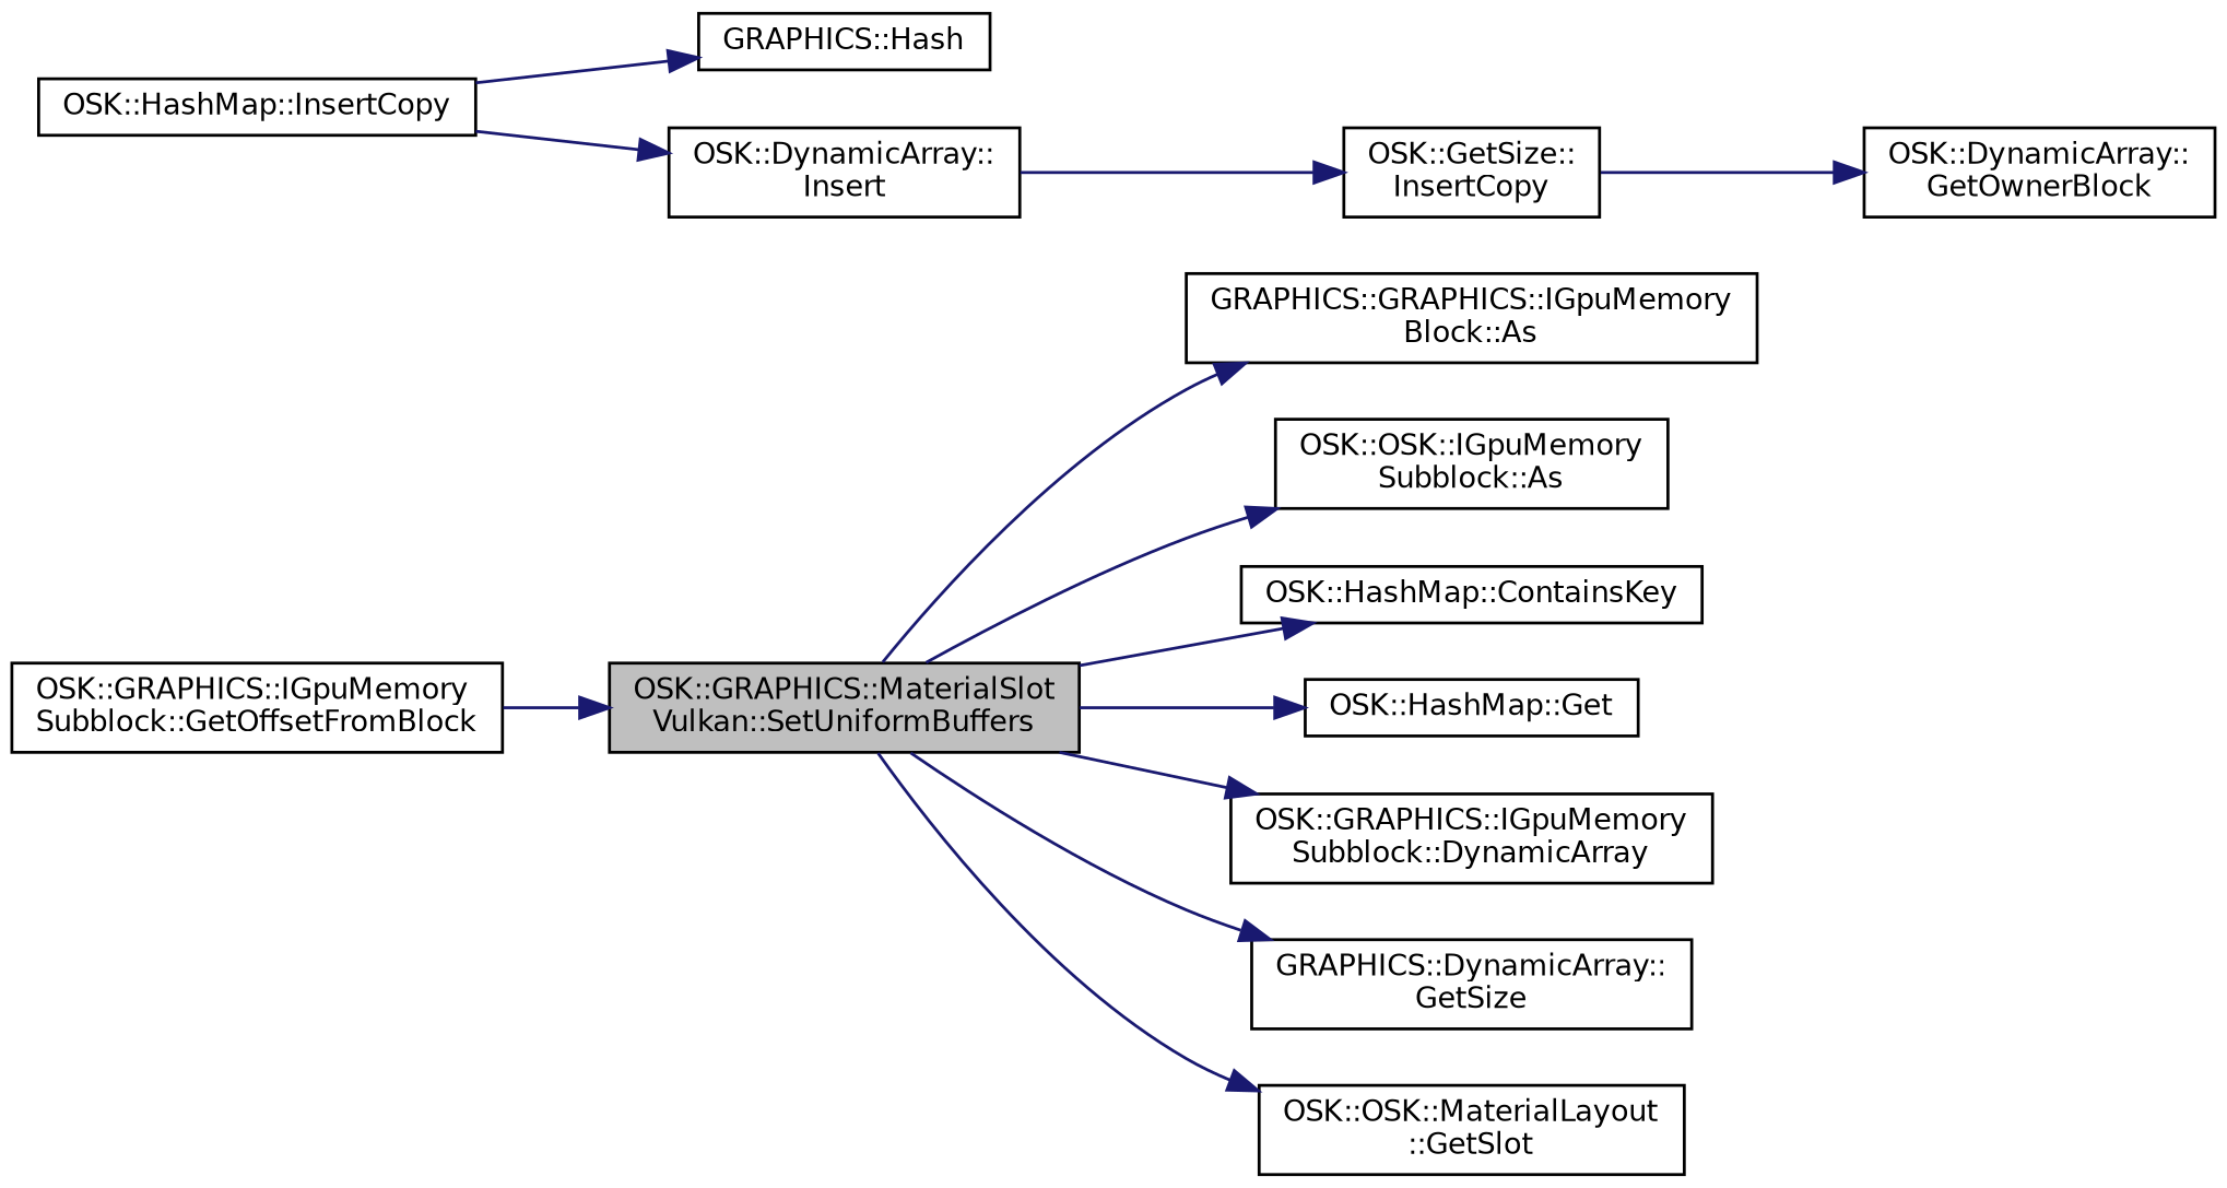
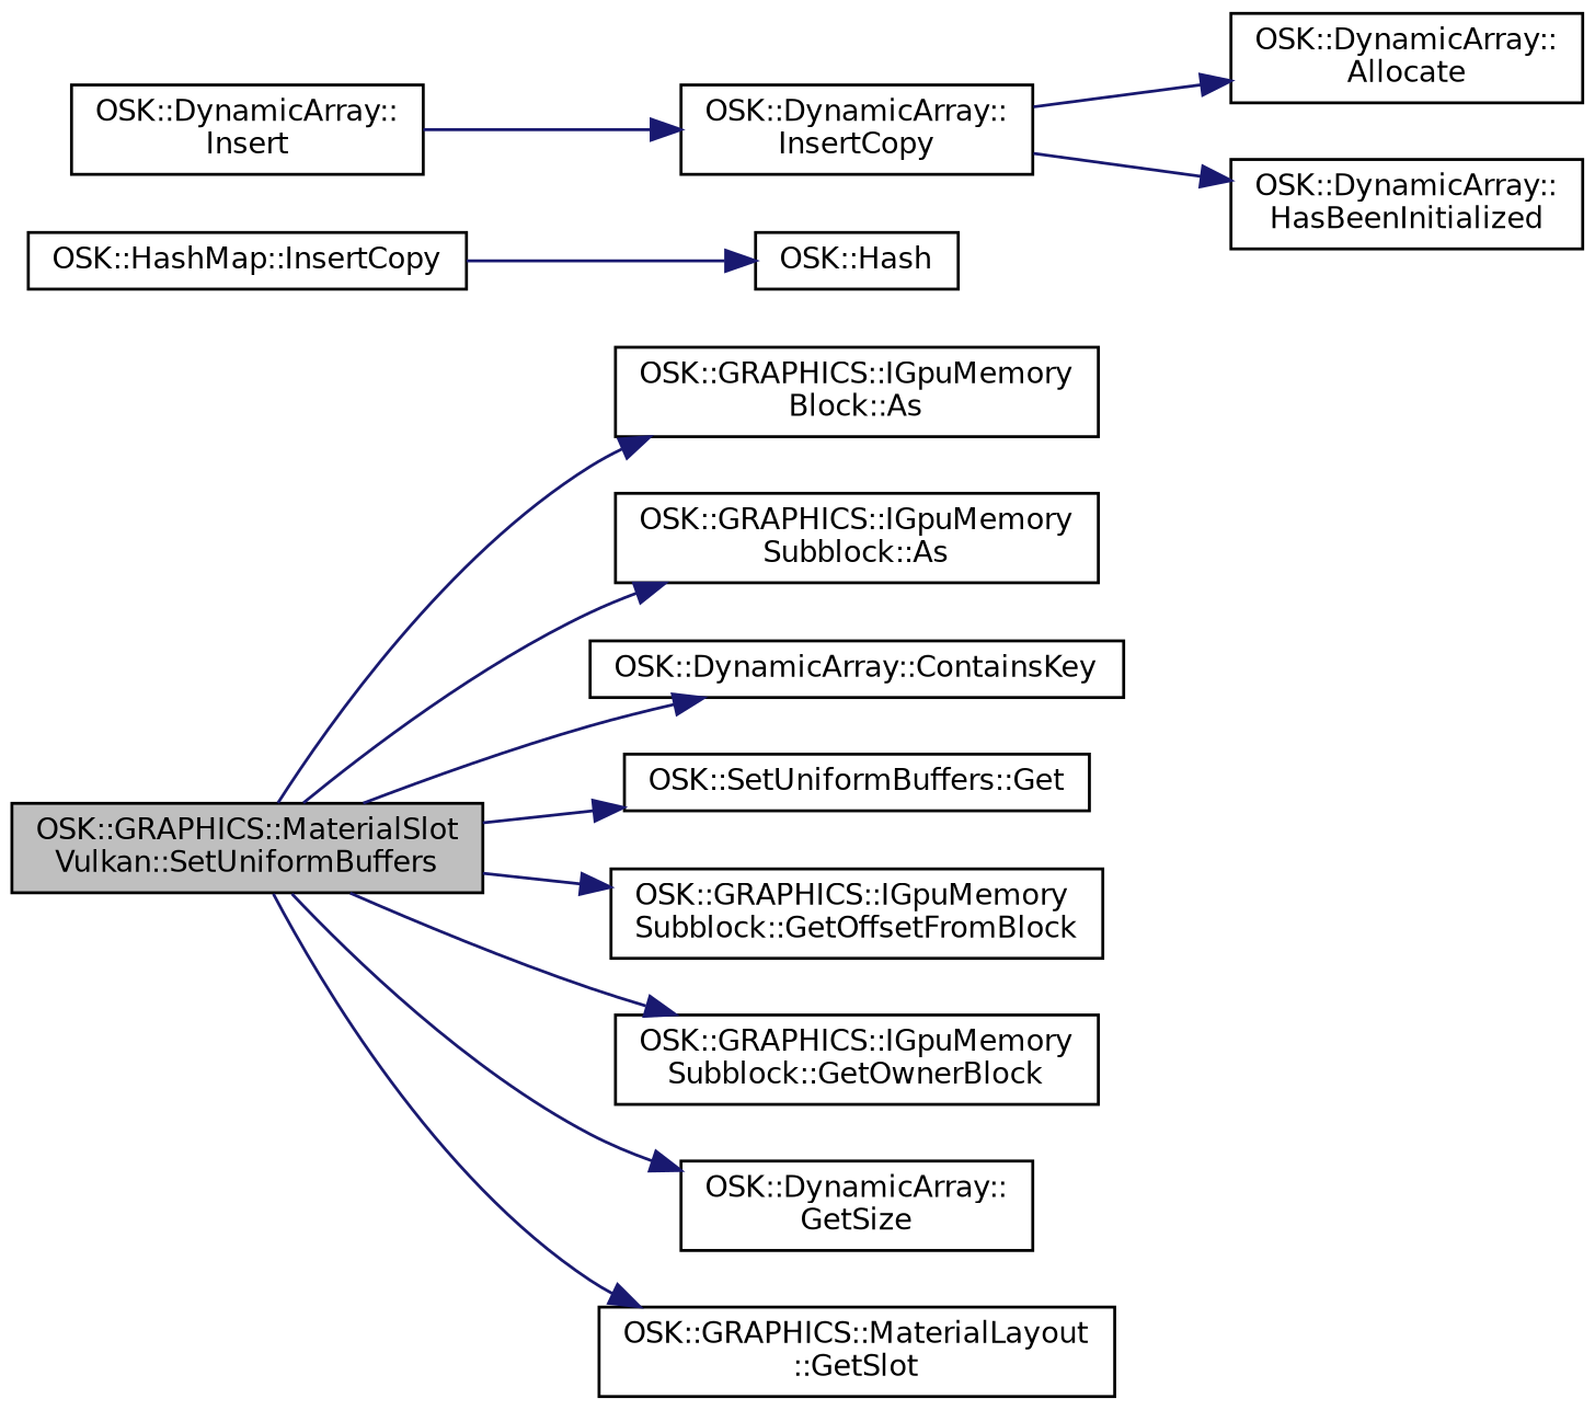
  digraph {
    rankdir=LR
    node [color=black fillcolor=white fontname=Helvetica fontsize=10 shape=record style=filled]
    edge [color=midnightblue fontname=Helvetica fontsize=10 labelfontname=Helvetica labelfontsize=10 style=solid]
    n1 [fillcolor=grey75 fontcolor=black height=0.2 label="OSK::GRAPHICS::MaterialSlot\lVulkan::SetUniformBuffers" width=0.4]
-   n2 [height=0.2 label="GRAPHICS::GRAPHICS::IGpuMemory\lBlock::As" width=0.4]
-   n3 [height=0.2 label="OSK::OSK::IGpuMemory\lSubblock::As" width=0.4]
-   n4 [height=0.2 label="OSK::HashMap::ContainsKey" width=0.4]
-   n5 [height=0.2 label="OSK::HashMap::Get" width=0.4]
+   n2 [height=0.2 label="OSK::GRAPHICS::IGpuMemory\lBlock::As" width=0.4]
+   n3 [height=0.2 label="OSK::GRAPHICS::IGpuMemory\lSubblock::As" width=0.4]
+   n4 [height=0.2 label="OSK::DynamicArray::ContainsKey" width=0.4]
+   n5 [height=0.2 label="OSK::SetUniformBuffers::Get" width=0.4]
    n6 [height=0.2 label="OSK::GRAPHICS::IGpuMemory\lSubblock::GetOffsetFromBlock" width=0.4]
-   n7 [height=0.2 label="OSK::GRAPHICS::IGpuMemory\lSubblock::DynamicArray" width=0.4]
-   n8 [height=0.2 label="GRAPHICS::DynamicArray::\lGetSize" width=0.4]
-   n9 [height=0.2 label="OSK::OSK::MaterialLayout\l::GetSlot" width=0.4]
+   n7 [height=0.2 label="OSK::GRAPHICS::IGpuMemory\lSubblock::GetOwnerBlock" width=0.4]
+   n8 [height=0.2 label="OSK::DynamicArray::\lGetSize" width=0.4]
+   n9 [height=0.2 label="OSK::GRAPHICS::MaterialLayout\l::GetSlot" width=0.4]
    n10 [height=0.2 label="OSK::HashMap::InsertCopy" width=0.4]
-   n11 [height=0.2 label="GRAPHICS::Hash" width=0.4]
+   n11 [height=0.2 label="OSK::Hash" width=0.4]
    n12 [height=0.2 label="OSK::DynamicArray::\lInsert" width=0.4]
-   n13 [height=0.2 label="OSK::GetSize::\lInsertCopy" width=0.4]
-   n15 [height=0.2 label="OSK::DynamicArray::\lGetOwnerBlock" width=0.4]
+   n13 [height=0.2 label="OSK::DynamicArray::\lInsertCopy" width=0.4]
+   n14 [height=0.2 label="OSK::DynamicArray::\lAllocate" width=0.4]
+   n15 [height=0.2 label="OSK::DynamicArray::\lHasBeenInitialized" width=0.4]
    n1 -> n2
    n1 -> n3
    n1 -> n4
    n1 -> n5
-   n6 -> n1
+   n1 -> n6
    n1 -> n7
    n1 -> n8
    n1 -> n9
    n10 -> n11
-   n10 -> n12
    n12 -> n13
+   n13 -> n14
    n13 -> n15
  }
